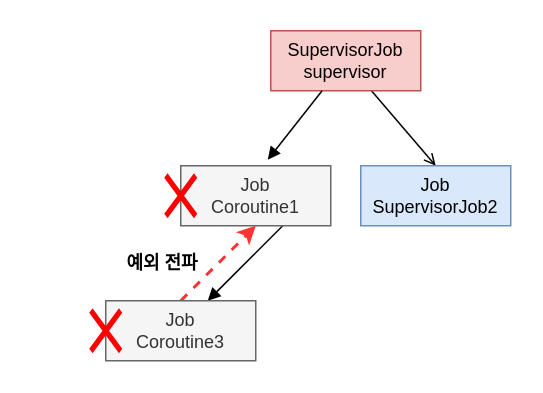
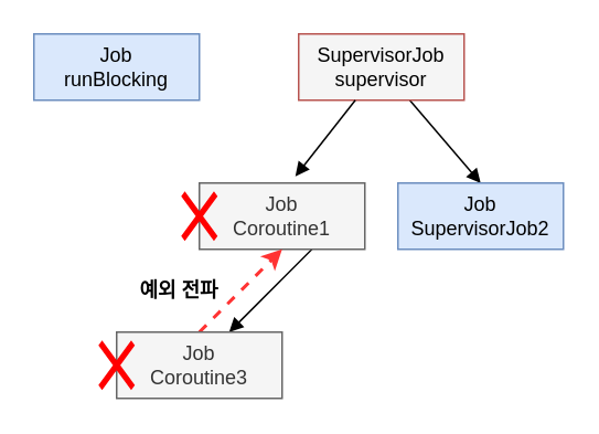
  <mxCell id="0" />
  <mxCell id="1" parent="0" />
- <mxCell id="2" style="rounded=0;orthogonalLoop=1;jettySize=auto;html=1;entryX=0.5;entryY=0;entryDx=0;entryDy=0;endArrow=open;endFill=1;" parent="1" source="3" target="7" edge="1"><mxGeometry relative="1" as="geometry" /></mxCell>
- <mxCell id="3" value="SupervisorJob&lt;div&gt;supervisor&lt;/div&gt;" style="rounded=0;whiteSpace=wrap;html=1;fillColor=#f8cecc;strokeColor=#b85450;" parent="1" vertex="1"><mxGeometry x="180" y="20" width="100" height="40" as="geometry" /></mxCell>
+ <mxCell id="2" style="rounded=0;orthogonalLoop=1;jettySize=auto;html=1;entryX=0.5;entryY=0;entryDx=0;entryDy=0;endArrow=block;endFill=1;" parent="1" source="3" target="7" edge="1"><mxGeometry relative="1" as="geometry" /></mxCell>
+ <mxCell id="3" value="SupervisorJob&lt;div&gt;supervisor&lt;/div&gt;" style="rounded=0;whiteSpace=wrap;html=1;fillColor=#f5f5f5;strokeColor=#b85450;" parent="1" vertex="1"><mxGeometry x="180" y="20" width="100" height="40" as="geometry" /></mxCell>
+ <mxCell id="4" value="Job&lt;div&gt;runBlocking&lt;/div&gt;" style="rounded=0;whiteSpace=wrap;html=1;fillColor=#dae8fc;strokeColor=#6c8ebf;" parent="1" vertex="1"><mxGeometry x="20" y="20" width="100" height="40" as="geometry" /></mxCell>
  <mxCell id="5" style="rounded=0;orthogonalLoop=1;jettySize=auto;html=1;entryX=0.5;entryY=0;entryDx=0;entryDy=0;endArrow=block;endFill=1;exitX=0.5;exitY=1;exitDx=0;exitDy=0;" parent="1" edge="1"><mxGeometry relative="1" as="geometry"><mxPoint x="188" y="150" as="sourcePoint" /><mxPoint x="138" y="200" as="targetPoint" /></mxGeometry></mxCell>
  <mxCell id="6" value="Job&lt;div&gt;Coroutine1&lt;/div&gt;" style="rounded=0;whiteSpace=wrap;html=1;fillColor=#f5f5f5;fontColor=#333333;strokeColor=#666666;" parent="1" vertex="1"><mxGeometry x="120" y="110" width="100" height="40" as="geometry" /></mxCell>
  <mxCell id="7" value="Job&lt;div&gt;SupervisorJob2&lt;/div&gt;" style="rounded=0;whiteSpace=wrap;html=1;fillColor=#dae8fc;strokeColor=#6c8ebf;" parent="1" vertex="1"><mxGeometry x="240" y="110" width="100" height="40" as="geometry" /></mxCell>
  <mxCell id="8" style="rounded=0;orthogonalLoop=1;jettySize=auto;html=1;entryX=0.5;entryY=1;entryDx=0;entryDy=0;exitX=0.5;exitY=0;exitDx=0;exitDy=0;dashed=1;strokeColor=#FF3333;strokeWidth=2;" parent="1" source="9" target="6" edge="1"><mxGeometry relative="1" as="geometry" /></mxCell>
  <mxCell id="9" value="Job&lt;div&gt;Coroutine3&lt;/div&gt;" style="rounded=0;whiteSpace=wrap;html=1;fillColor=#f5f5f5;fontColor=#333333;strokeColor=#666666;" parent="1" vertex="1"><mxGeometry x="70" y="200" width="100" height="40" as="geometry" /></mxCell>
  <mxCell id="10" style="rounded=0;orthogonalLoop=1;jettySize=auto;html=1;entryX=0.58;entryY=-0.1;entryDx=0;entryDy=0;entryPerimeter=0;endArrow=block;endFill=1;" parent="1" source="3" target="6" edge="1"><mxGeometry relative="1" as="geometry" /></mxCell>
  <mxCell id="11" value="예외 전파" style="text;html=1;align=center;verticalAlign=middle;whiteSpace=wrap;rounded=0;fontStyle=1" parent="1" vertex="1"><mxGeometry x="78" y="160" width="60" height="30" as="geometry" /></mxCell>
  <mxCell id="12" value="" style="shape=mxgraph.mockup.markup.redX;fillColor=#ff0000;html=1;shadow=0;whiteSpace=wrap;strokeColor=none;" parent="1" vertex="1"><mxGeometry x="109" y="115" width="22" height="30" as="geometry" /></mxCell>
  <mxCell id="13" value="" style="shape=mxgraph.mockup.markup.redX;fillColor=#ff0000;html=1;shadow=0;whiteSpace=wrap;strokeColor=none;" parent="1" vertex="1"><mxGeometry x="59" y="205" width="22" height="30" as="geometry" /></mxCell>
